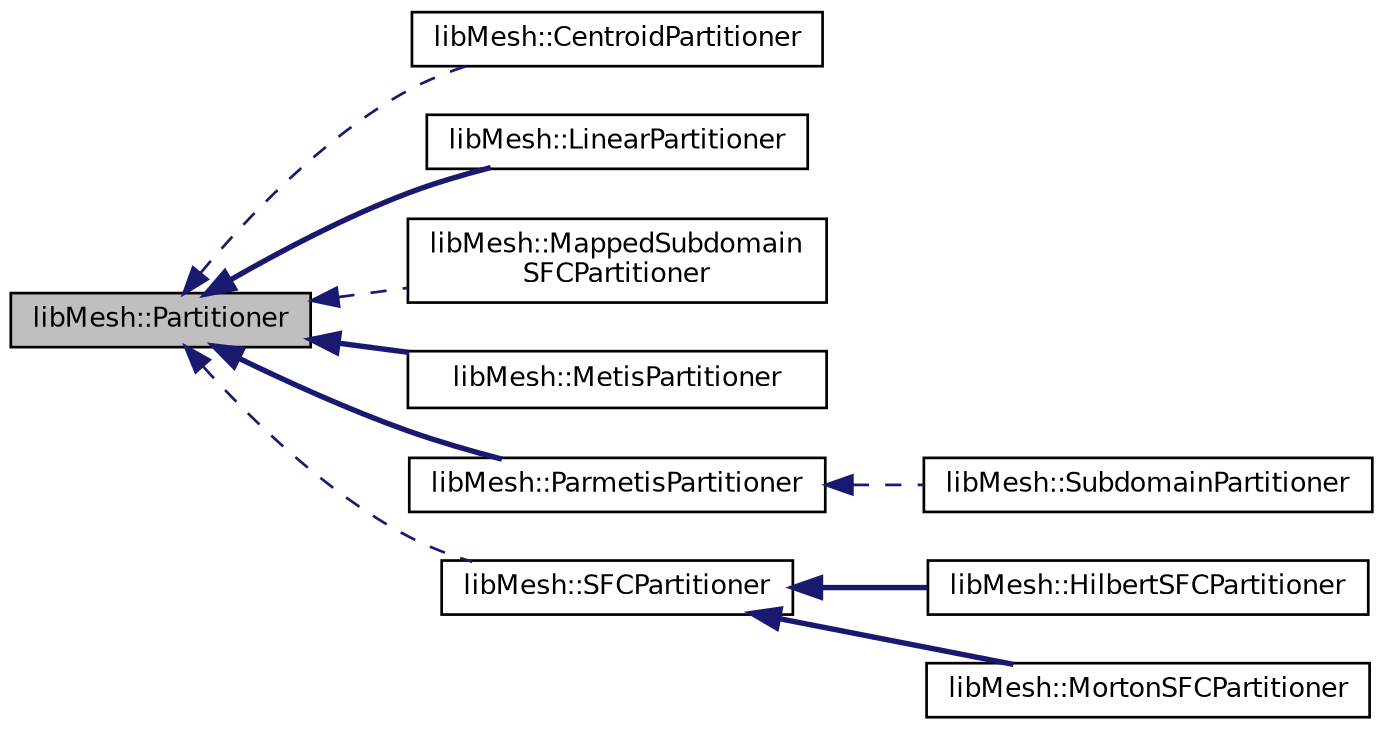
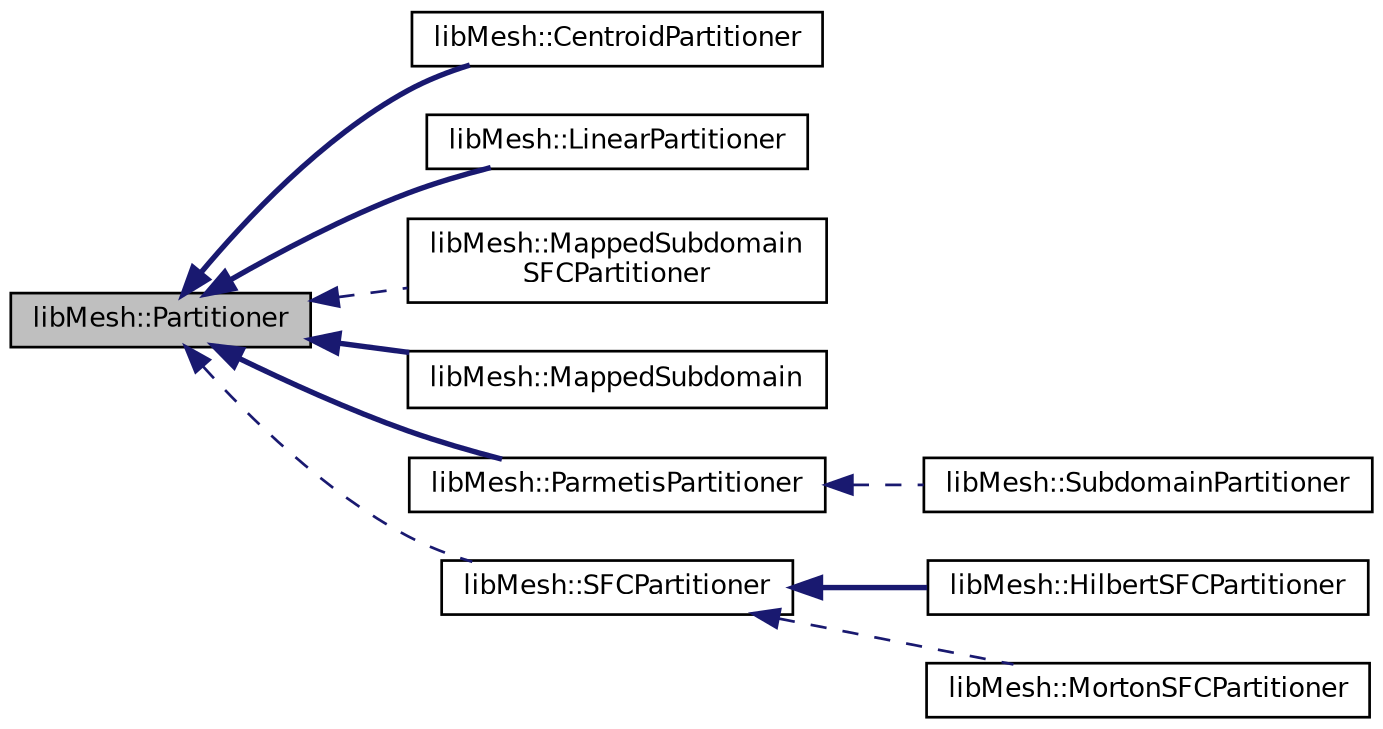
  digraph {
    rankdir=LR
    node [color=black fillcolor=white fontname=Helvetica fontsize=10 shape=record style=filled]
    edge [color=midnightblue dir=back fontname=Helvetica fontsize=10 labelfontname=Helvetica labelfontsize=10 style=bold]
    n1 [fillcolor=grey75 fontcolor=black height=0.2 label="libMesh::Partitioner" width=0.4]
    n2 [height=0.2 label="libMesh::CentroidPartitioner" width=0.4]
    n3 [height=0.2 label="libMesh::LinearPartitioner" width=0.4]
    n4 [height=0.2 label="libMesh::MappedSubdomain\lSFCPartitioner" width=0.4]
-   n5 [height=0.2 label="libMesh::MetisPartitioner" width=0.4]
+   n5 [height=0.2 label="libMesh::MappedSubdomain" width=0.4]
    n6 [height=0.2 label="libMesh::ParmetisPartitioner" width=0.4]
    n7 [height=0.2 label="libMesh::SFCPartitioner" width=0.4]
    n8 [height=0.2 label="libMesh::SubdomainPartitioner" width=0.4]
    n9 [height=0.2 label="libMesh::HilbertSFCPartitioner" width=0.4]
    n10 [height=0.2 label="libMesh::MortonSFCPartitioner" width=0.4]
-   n1 -> n2 [style=dashed]
+   n1 -> n2
    n1 -> n3
    n1 -> n4 [style=dashed]
    n1 -> n5
    n1 -> n6
    n1 -> n7 [style=dashed]
    n6 -> n8 [style=dashed]
    n7 -> n9
-   n7 -> n10
+   n7 -> n10 [style=dashed]
  }
